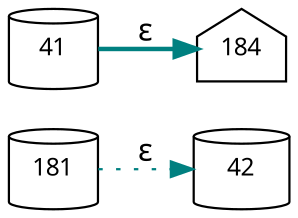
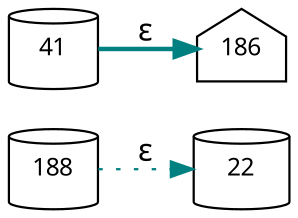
  digraph {
    fontname="Noto Sans"
    rankdir=LR
    node [fixedsize=true fontname="Noto Sans" fontsize=11 shape=cylinder peripheries=1]
    edge [color=teal fontname="Noto Sans"]
-   n1 [label=42 width=.6 peripheries=""]
+   n1 [label=22 width=.6 peripheries=""]
    n2 [label=41 width=.55]
-   n3 [label=184 shape=house width=.55]
-   n4 [label=181 width=.55]
+   n3 [label=186 shape=house width=.55]
+   n4 [label=188 width=.55]
    n2 -> n3 [label="&epsilon;" style=bold]
    n4 -> n1 [label="&epsilon;" style=dotted]
  }
